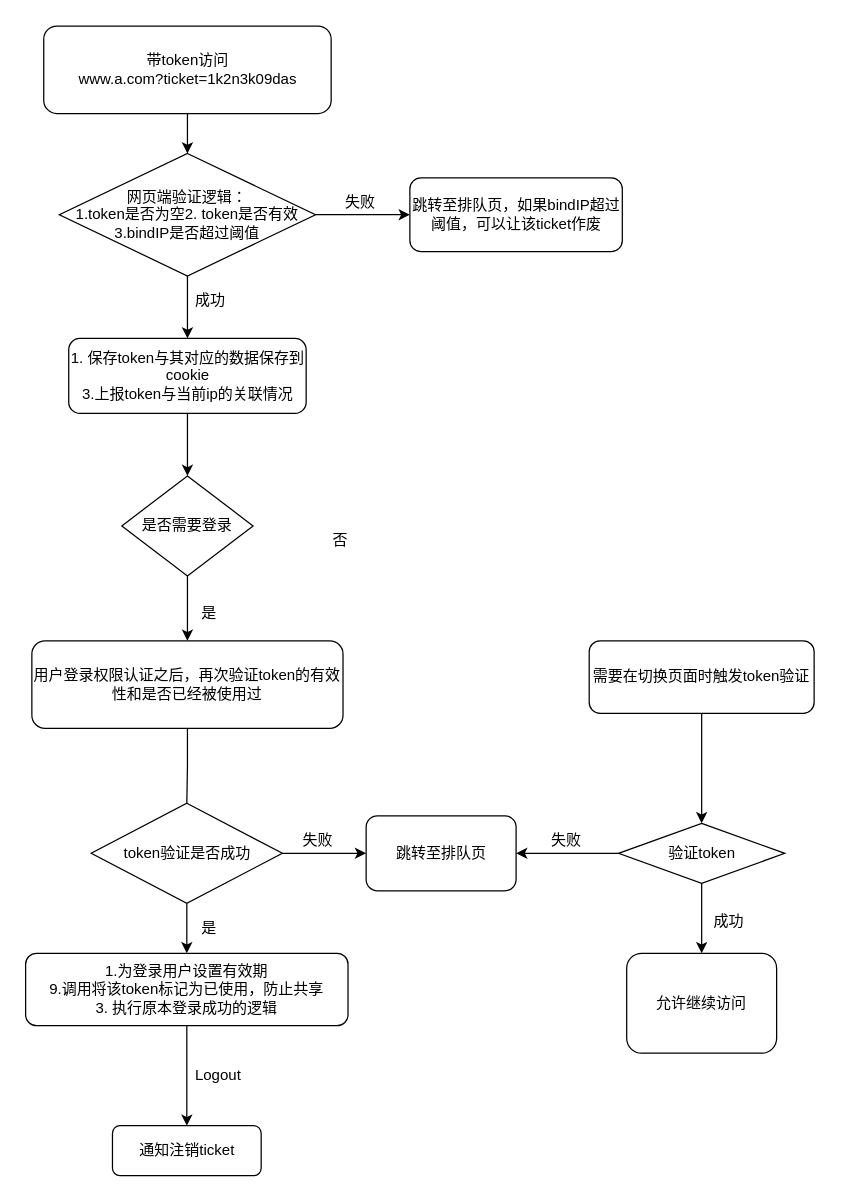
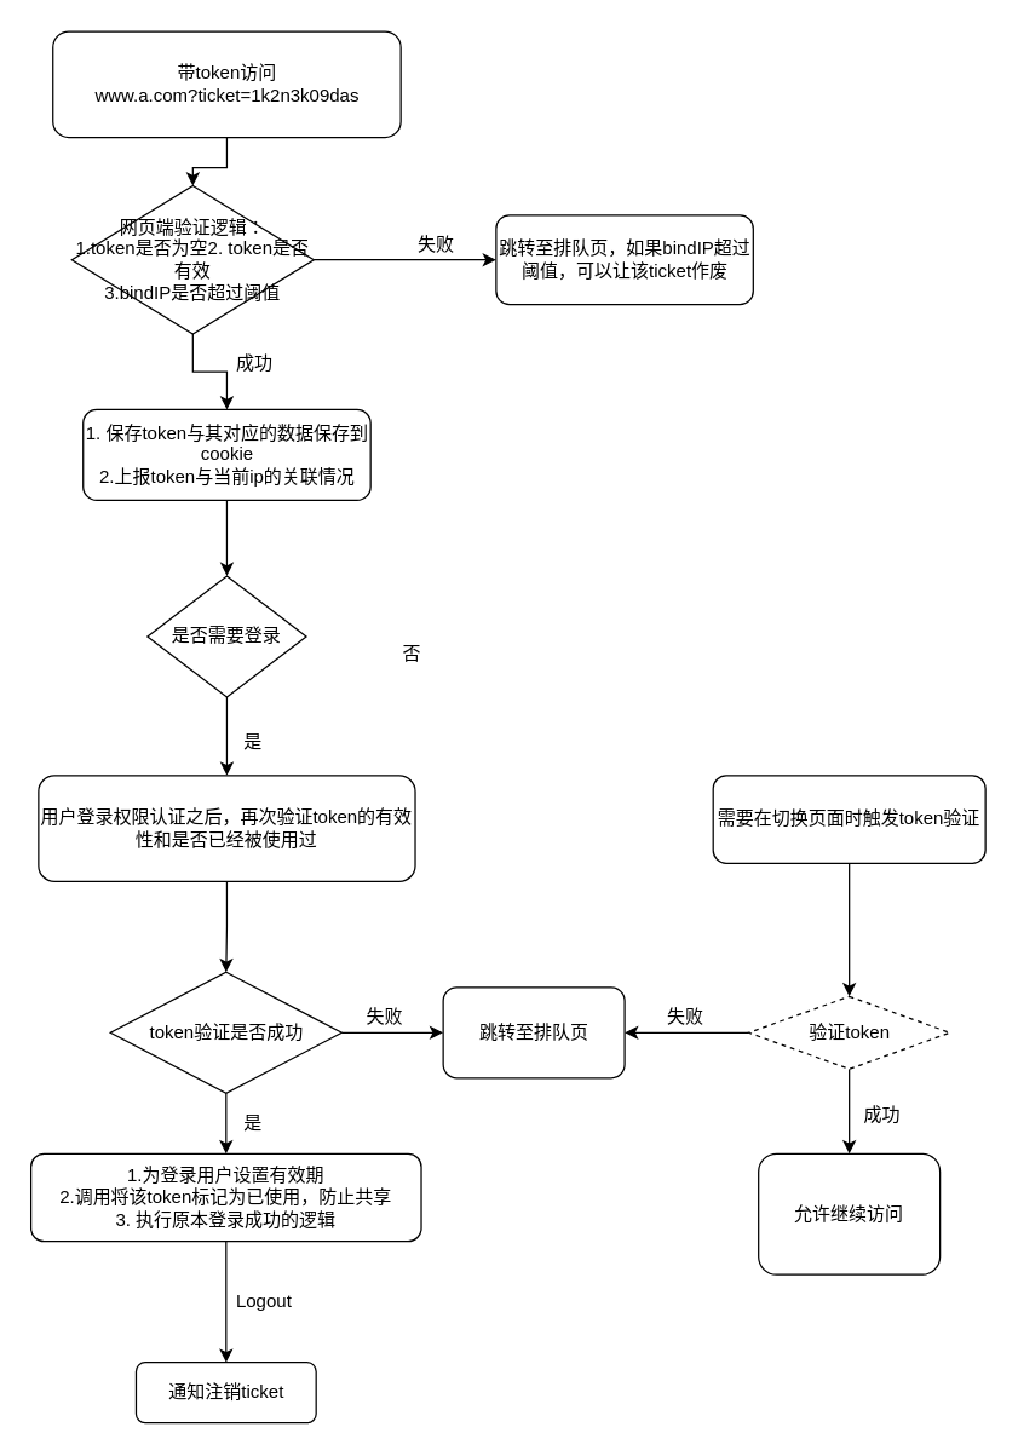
  <mxCell id="0" />
  <mxCell id="1" parent="0" />
  <mxCell id="2" value="" style="edgeStyle=orthogonalEdgeStyle;rounded=0;orthogonalLoop=1;jettySize=auto;html=1;" parent="1" source="3" target="29" edge="1"><mxGeometry relative="1" as="geometry" /></mxCell>
  <mxCell id="3" value="带token访问&lt;br&gt;www.a.com?ticket=1k2n3k09das" style="rounded=1;whiteSpace=wrap;html=1;" parent="1" vertex="1"><mxGeometry x="34.5" y="20" width="230" height="70" as="geometry" /></mxCell>
  <mxCell id="4" value="" style="edgeStyle=orthogonalEdgeStyle;rounded=0;orthogonalLoop=1;jettySize=auto;html=1;" parent="1" source="5" target="7" edge="1"><mxGeometry relative="1" as="geometry" /></mxCell>
- <mxCell id="5" value="1. 保存token与其对应的数据保存到cookie&lt;br&gt;3.上报token与当前ip的关联情况" style="rounded=1;whiteSpace=wrap;html=1;" parent="1" vertex="1"><mxGeometry x="54.5" y="270" width="190" height="60" as="geometry" /></mxCell>
+ <mxCell id="5" value="1. 保存token与其对应的数据保存到cookie&lt;br&gt;2.上报token与当前ip的关联情况" style="rounded=1;whiteSpace=wrap;html=1;" parent="1" vertex="1"><mxGeometry x="54.5" y="270" width="190" height="60" as="geometry" /></mxCell>
  <mxCell id="6" value="" style="edgeStyle=orthogonalEdgeStyle;rounded=0;orthogonalLoop=1;jettySize=auto;html=1;" parent="1" source="7" target="9" edge="1"><mxGeometry relative="1" as="geometry" /></mxCell>
  <mxCell id="7" value="是否需要登录" style="rhombus;whiteSpace=wrap;html=1;" parent="1" vertex="1"><mxGeometry x="97" y="380" width="105" height="80" as="geometry" /></mxCell>
- <mxCell id="8" value="" style="edgeStyle=orthogonalEdgeStyle;rounded=0;orthogonalLoop=1;jettySize=auto;html=1;endArrow=none;" parent="1" source="9" target="16" edge="1"><mxGeometry relative="1" as="geometry" /></mxCell>
+ <mxCell id="8" value="" style="edgeStyle=orthogonalEdgeStyle;rounded=0;orthogonalLoop=1;jettySize=auto;html=1;" parent="1" source="9" target="16" edge="1"><mxGeometry relative="1" as="geometry" /></mxCell>
  <mxCell id="9" value="用户登录权限认证之后，再次验证token的有效性和是否已经被使用过" style="rounded=1;whiteSpace=wrap;html=1;" parent="1" vertex="1"><mxGeometry x="25" y="512" width="249" height="70" as="geometry" /></mxCell>
  <mxCell id="10" value="" style="edgeStyle=orthogonalEdgeStyle;rounded=0;orthogonalLoop=1;jettySize=auto;html=1;" parent="1" source="11" target="22" edge="1"><mxGeometry relative="1" as="geometry" /></mxCell>
  <mxCell id="11" value="需要在切换页面时触发token验证" style="rounded=1;whiteSpace=wrap;html=1;" parent="1" vertex="1"><mxGeometry x="471" y="512" width="180" height="58" as="geometry" /></mxCell>
  <mxCell id="12" value="是" style="text;html=1;resizable=0;points=[];autosize=1;align=left;verticalAlign=top;spacingTop=-4;" parent="1" vertex="1"><mxGeometry x="159" y="480" width="30" height="20" as="geometry" /></mxCell>
  <mxCell id="13" value="否" style="text;html=1;resizable=0;points=[];autosize=1;align=left;verticalAlign=top;spacingTop=-4;" parent="1" vertex="1"><mxGeometry x="264" y="422" width="30" height="20" as="geometry" /></mxCell>
  <mxCell id="14" value="" style="edgeStyle=orthogonalEdgeStyle;rounded=0;orthogonalLoop=1;jettySize=auto;html=1;" parent="1" source="16" target="18" edge="1"><mxGeometry relative="1" as="geometry" /></mxCell>
  <mxCell id="15" value="" style="edgeStyle=orthogonalEdgeStyle;rounded=0;orthogonalLoop=1;jettySize=auto;html=1;" parent="1" source="16" target="25" edge="1"><mxGeometry relative="1" as="geometry" /></mxCell>
  <mxCell id="16" value="token验证是否成功" style="rhombus;whiteSpace=wrap;html=1;" parent="1" vertex="1"><mxGeometry x="72.5" y="642" width="153" height="80" as="geometry" /></mxCell>
  <mxCell id="17" value="" style="edgeStyle=orthogonalEdgeStyle;rounded=0;orthogonalLoop=1;jettySize=auto;html=1;" parent="1" source="18" target="34" edge="1"><mxGeometry relative="1" as="geometry" /></mxCell>
- <mxCell id="18" value="1.为登录用户设置有效期&lt;br&gt;9.调用将该token标记为已使用，防止共享&lt;br&gt;3. 执行原本登录成功的逻辑" style="rounded=1;whiteSpace=wrap;html=1;" parent="1" vertex="1"><mxGeometry x="20" y="762" width="258" height="58" as="geometry" /></mxCell>
+ <mxCell id="18" value="1.为登录用户设置有效期&lt;br&gt;2.调用将该token标记为已使用，防止共享&lt;br&gt;3. 执行原本登录成功的逻辑" style="rounded=1;whiteSpace=wrap;html=1;" parent="1" vertex="1"><mxGeometry x="20" y="762" width="258" height="58" as="geometry" /></mxCell>
  <mxCell id="19" value="是" style="text;html=1;resizable=0;points=[];autosize=1;align=left;verticalAlign=top;spacingTop=-4;" parent="1" vertex="1"><mxGeometry x="159" y="732" width="30" height="20" as="geometry" /></mxCell>
  <mxCell id="20" value="" style="edgeStyle=orthogonalEdgeStyle;rounded=0;orthogonalLoop=1;jettySize=auto;html=1;" parent="1" source="22" target="23" edge="1"><mxGeometry relative="1" as="geometry" /></mxCell>
  <mxCell id="21" value="" style="edgeStyle=orthogonalEdgeStyle;rounded=0;orthogonalLoop=1;jettySize=auto;html=1;" parent="1" source="22" target="25" edge="1"><mxGeometry relative="1" as="geometry" /></mxCell>
- <mxCell id="22" value="验证token" style="rhombus;whiteSpace=wrap;html=1;" parent="1" vertex="1"><mxGeometry x="494.5" y="658" width="133" height="48" as="geometry" /></mxCell>
+ <mxCell id="22" value="验证token" style="rhombus;whiteSpace=wrap;html=1;dashed=1;" parent="1" vertex="1"><mxGeometry x="494.5" y="658" width="133" height="48" as="geometry" /></mxCell>
  <mxCell id="23" value="允许继续访问" style="rounded=1;whiteSpace=wrap;html=1;" parent="1" vertex="1"><mxGeometry x="501" y="762" width="120" height="80" as="geometry" /></mxCell>
  <mxCell id="24" value="成功" style="text;html=1;resizable=0;points=[];autosize=1;align=left;verticalAlign=top;spacingTop=-4;" parent="1" vertex="1"><mxGeometry x="568.5" y="727" width="40" height="20" as="geometry" /></mxCell>
  <mxCell id="25" value="跳转至排队页" style="rounded=1;whiteSpace=wrap;html=1;" parent="1" vertex="1"><mxGeometry x="292.5" y="652" width="120" height="60" as="geometry" /></mxCell>
  <mxCell id="26" value="失败" style="text;html=1;resizable=0;points=[];autosize=1;align=left;verticalAlign=top;spacingTop=-4;" parent="1" vertex="1"><mxGeometry x="439" y="662" width="40" height="20" as="geometry" /></mxCell>
  <mxCell id="27" value="" style="edgeStyle=orthogonalEdgeStyle;rounded=0;orthogonalLoop=1;jettySize=auto;html=1;" parent="1" source="29" target="5" edge="1"><mxGeometry relative="1" as="geometry" /></mxCell>
  <mxCell id="28" value="" style="edgeStyle=orthogonalEdgeStyle;rounded=0;orthogonalLoop=1;jettySize=auto;html=1;" parent="1" source="29" target="32" edge="1"><mxGeometry relative="1" as="geometry" /></mxCell>
- <mxCell id="29" value="网页端验证逻辑：&lt;br&gt;1.token是否为空2. token是否有效&lt;br&gt;3.bindIP是否超过阈值" style="rhombus;whiteSpace=wrap;html=1;" parent="1" vertex="1"><mxGeometry x="47" y="122" width="205" height="98" as="geometry" /></mxCell>
+ <mxCell id="29" value="网页端验证逻辑：&lt;br&gt;1.token是否为空2. token是否有效&lt;br&gt;3.bindIP是否超过阈值" style="rhombus;whiteSpace=wrap;html=1;" parent="1" vertex="1"><mxGeometry x="47" y="122" width="160" height="98" as="geometry" /></mxCell>
  <mxCell id="30" value="成功" style="text;html=1;resizable=0;points=[];autosize=1;align=left;verticalAlign=top;spacingTop=-4;" parent="1" vertex="1"><mxGeometry x="154" y="230" width="40" height="20" as="geometry" /></mxCell>
  <mxCell id="31" value="失败" style="text;html=1;resizable=0;points=[];autosize=1;align=left;verticalAlign=top;spacingTop=-4;" parent="1" vertex="1"><mxGeometry x="239.5" y="662" width="40" height="20" as="geometry" /></mxCell>
  <mxCell id="32" value="跳转至排队页，如果bindIP超过阈值，可以让该ticket作废" style="rounded=1;whiteSpace=wrap;html=1;" parent="1" vertex="1"><mxGeometry x="327.5" y="141.5" width="170" height="59" as="geometry" /></mxCell>
  <mxCell id="33" value="失败" style="text;html=1;resizable=0;points=[];autosize=1;align=left;verticalAlign=top;spacingTop=-4;" parent="1" vertex="1"><mxGeometry x="274" y="151" width="40" height="20" as="geometry" /></mxCell>
  <mxCell id="34" value="通知注销ticket" style="rounded=1;whiteSpace=wrap;html=1;" parent="1" vertex="1"><mxGeometry x="89.5" y="900" width="119" height="40" as="geometry" /></mxCell>
  <mxCell id="35" value="Logout" style="text;html=1;resizable=0;points=[];autosize=1;align=left;verticalAlign=top;spacingTop=-4;" parent="1" vertex="1"><mxGeometry x="154" y="850" width="50" height="20" as="geometry" /></mxCell>
